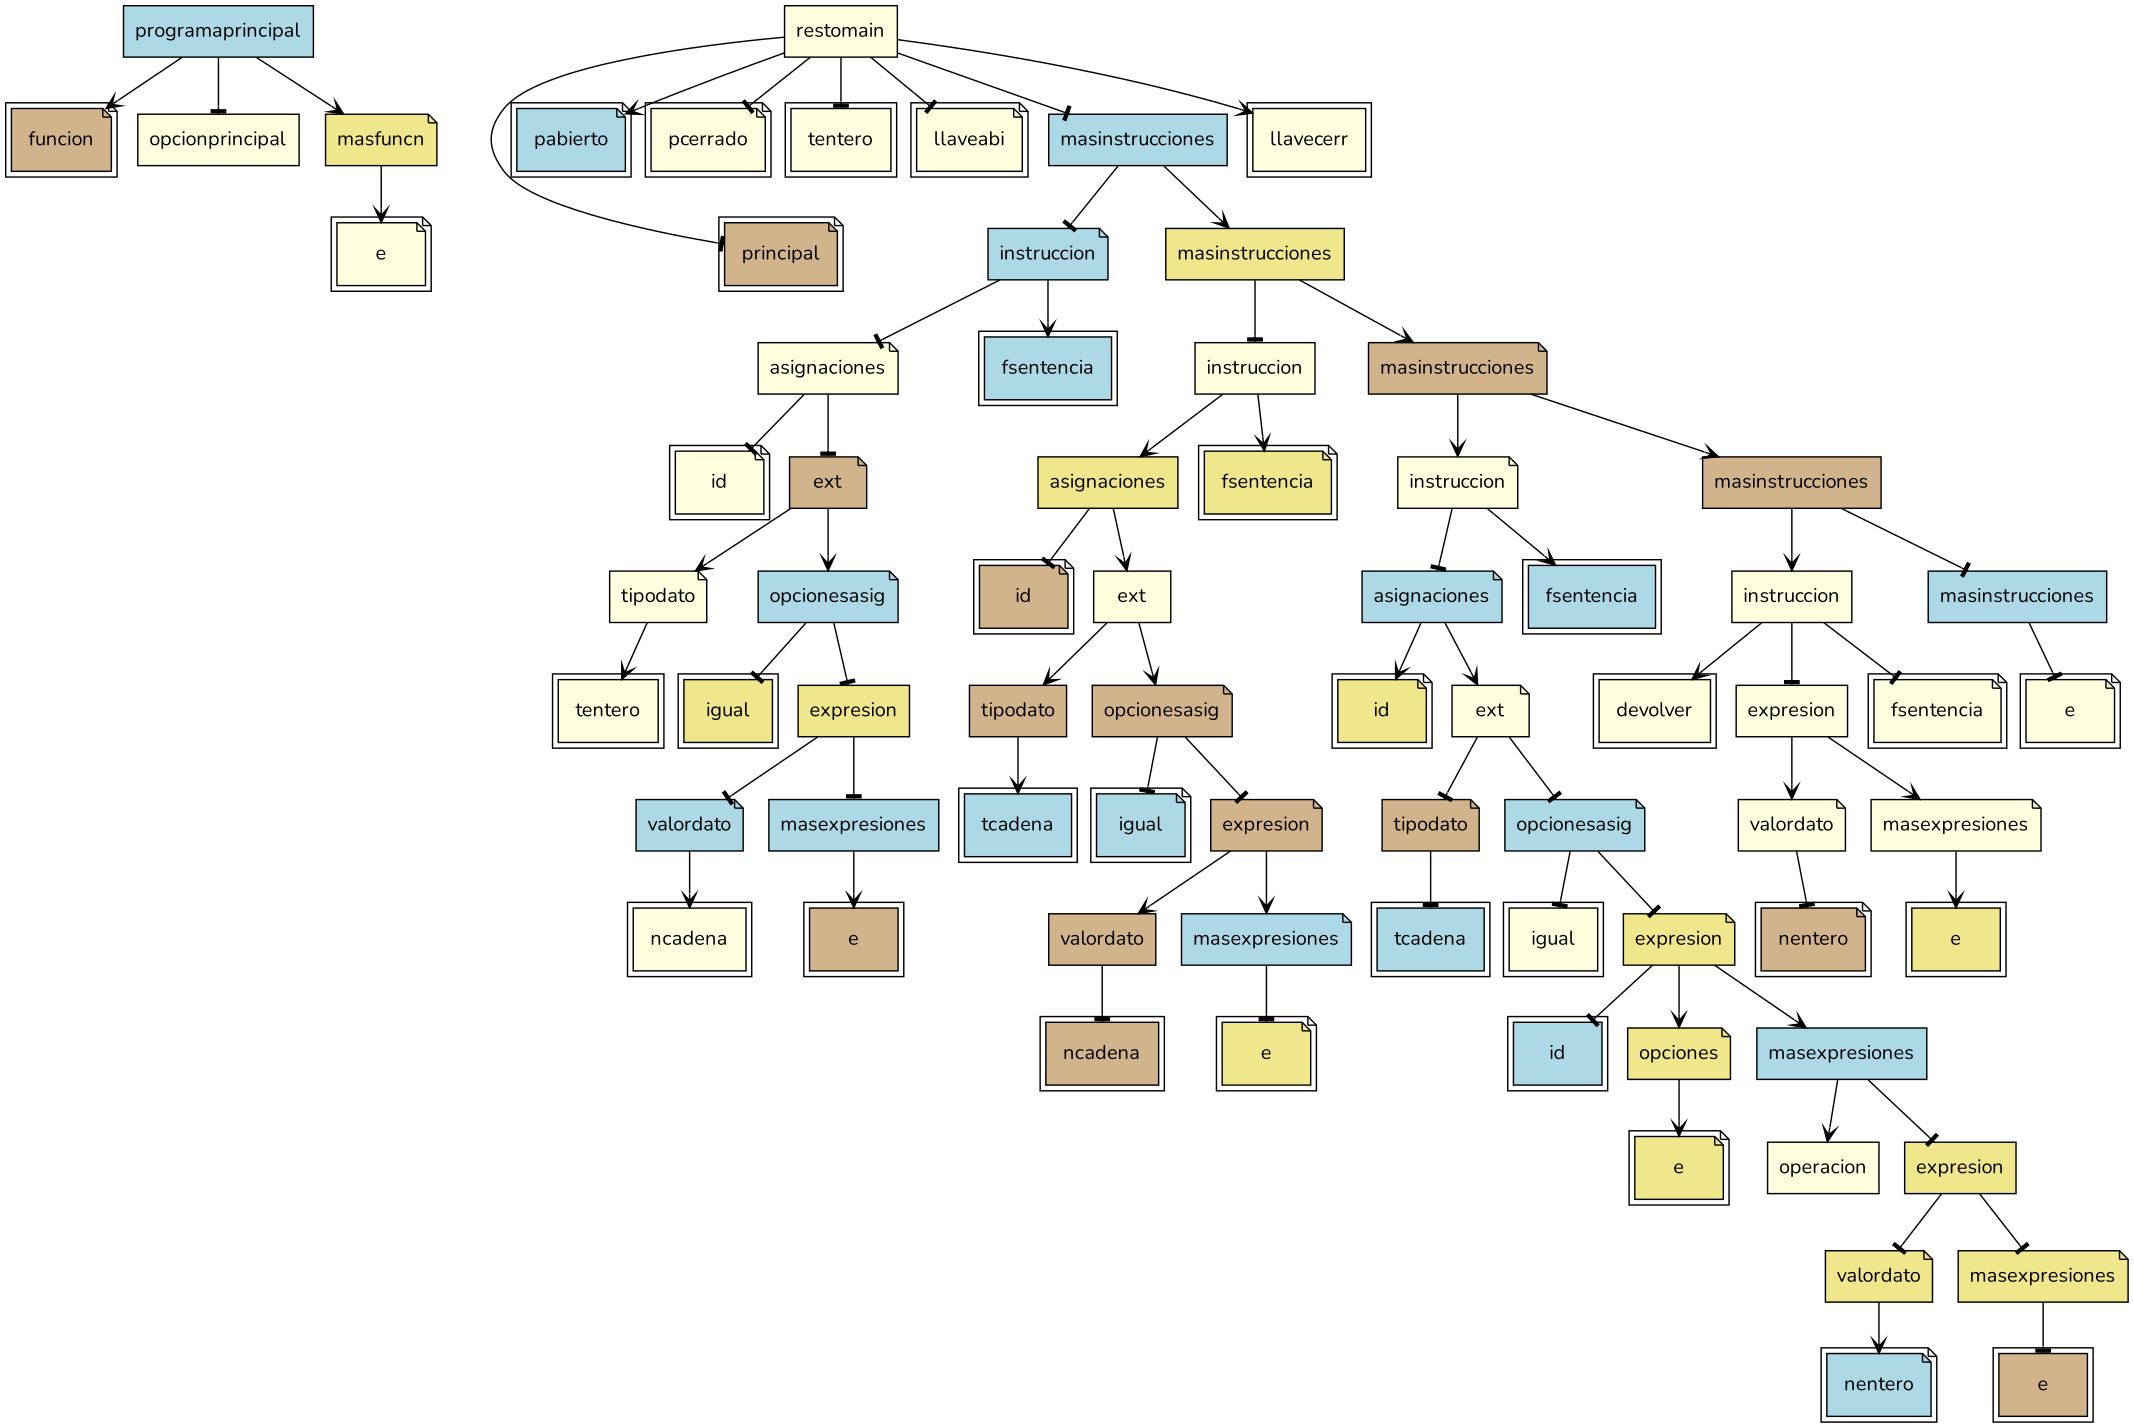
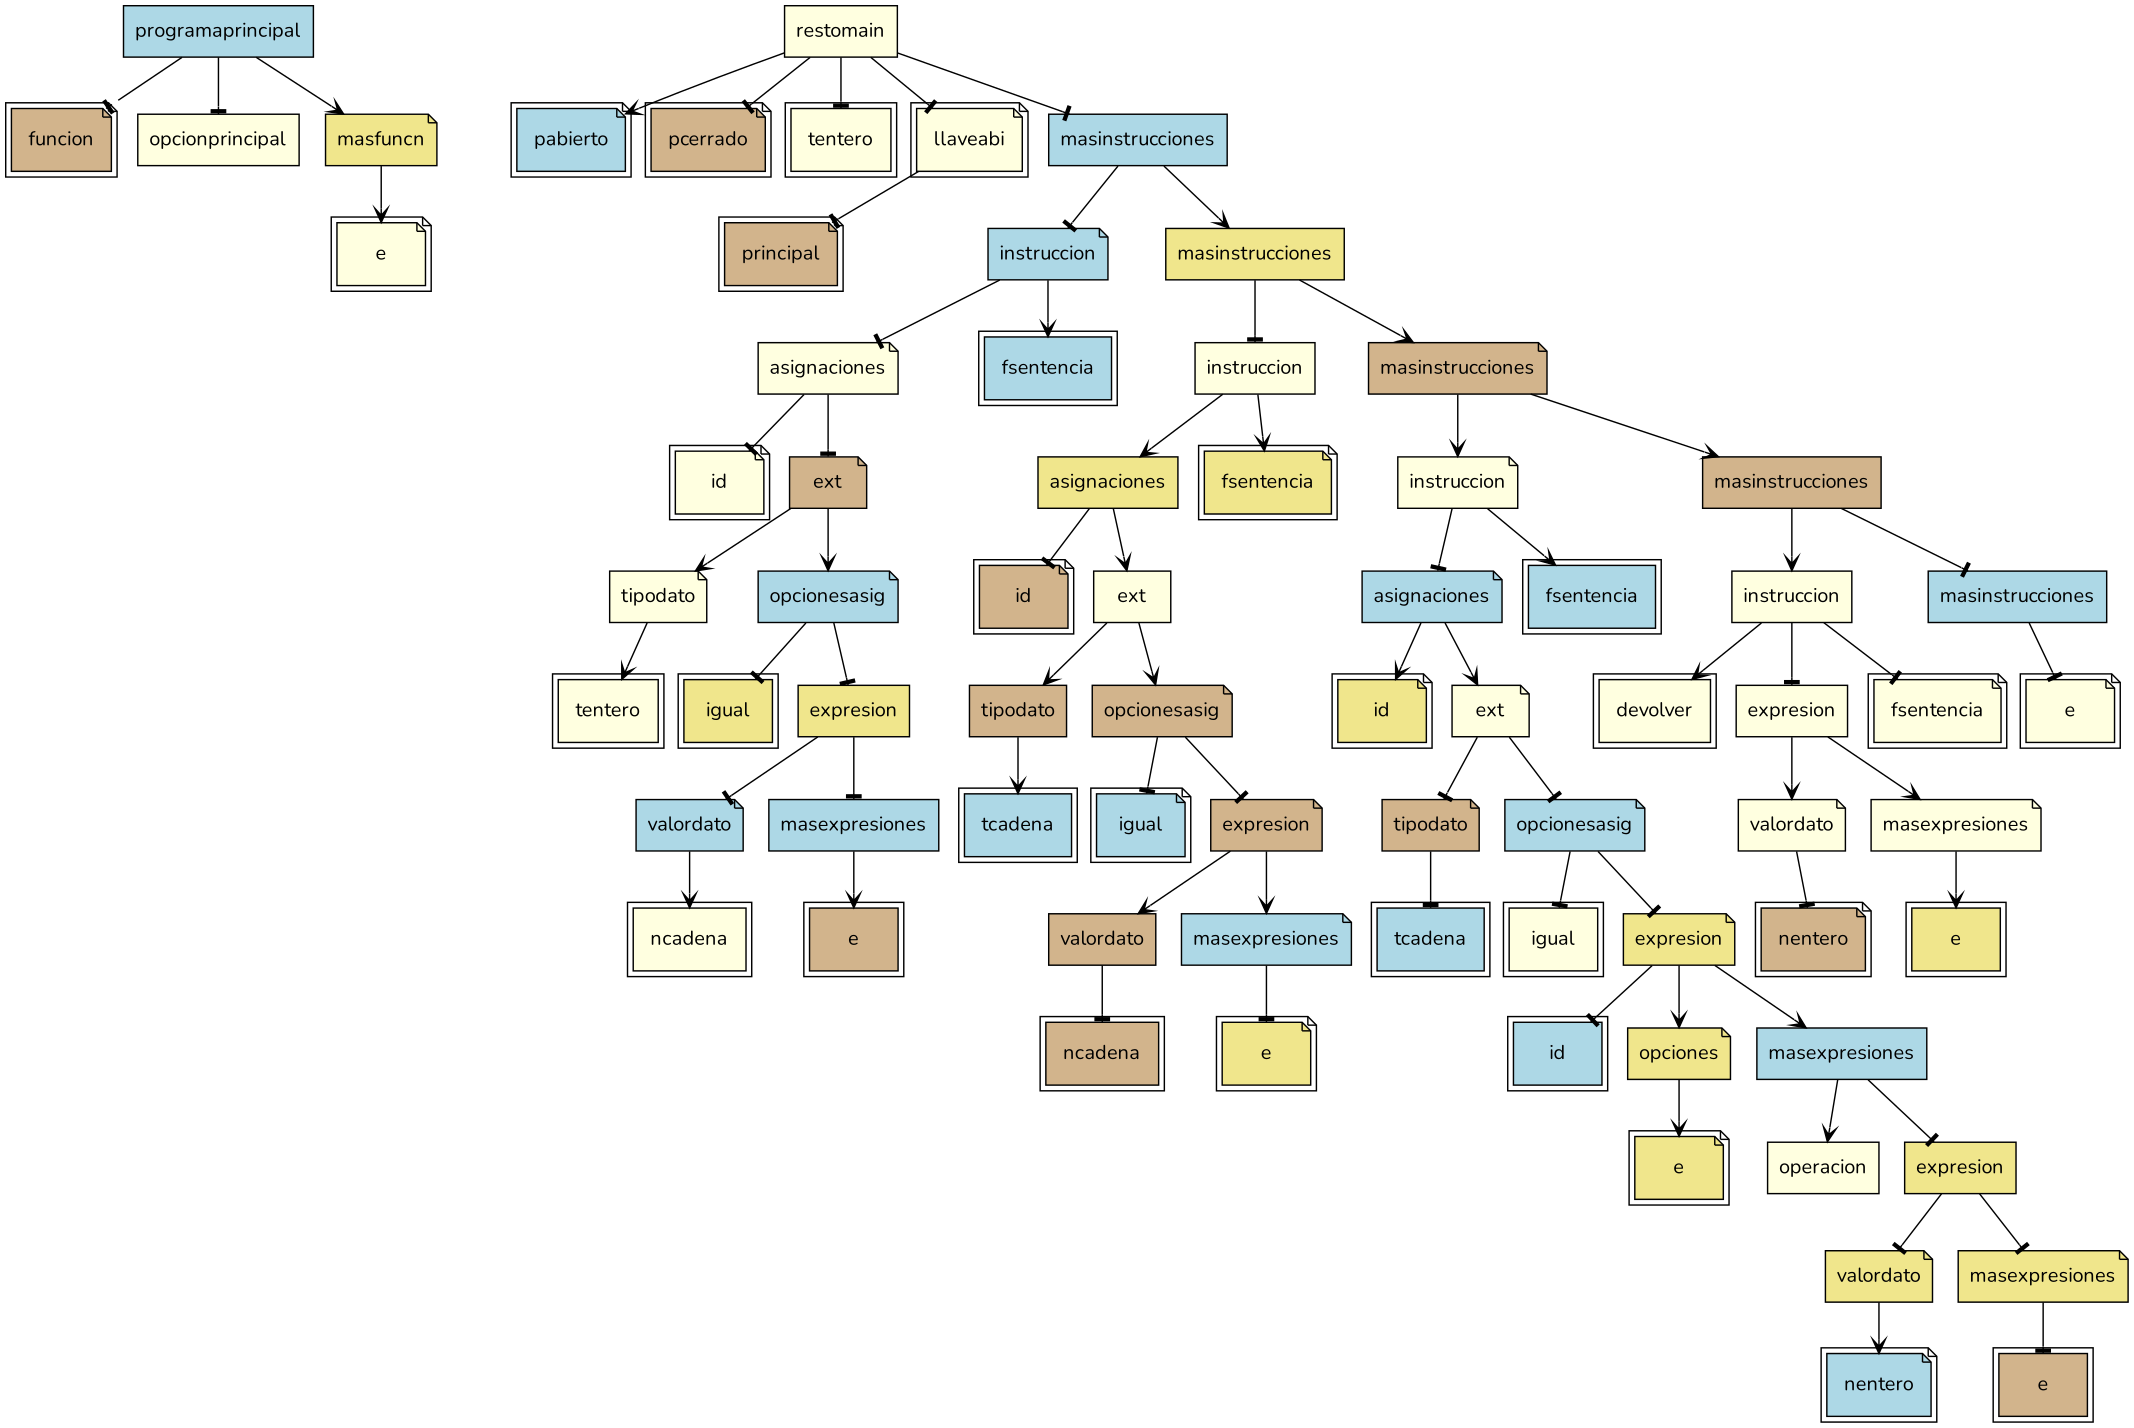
  digraph {
    fontname=Nunito
    node [fillcolor=lightyellow fontname=Nunito shape=note style=filled]
    edge [arrowhead=vee fontname=Nunito]
    n1 [fillcolor=lightblue label=programaprincipal shape=box]
    n2 [fillcolor=tan label=funcion peripheries=2]
    n3 [label=opcionprincipal shape=box]
    n4 [fillcolor=khaki label=masfuncn]
    n5 [label=e peripheries=2]
    n6 [label=restomain shape=box]
    n7 [fillcolor=tan label=principal peripheries=2]
    n8 [fillcolor=lightblue label=pabierto peripheries=2]
-   n9 [label=pcerrado peripheries=2]
+   n9 [fillcolor=tan label=pcerrado peripheries=2]
    n10 [label=tentero peripheries=2 shape=box]
    n11 [label=llaveabi peripheries=2]
    n12 [fillcolor=lightblue label=masinstrucciones shape=box]
-   n13 [label=llavecerr peripheries=2 shape=box]
    n14 [fillcolor=lightblue label=instruccion]
    n15 [fillcolor=khaki label=masinstrucciones shape=box]
    n16 [label=asignaciones]
    n17 [fillcolor=lightblue label=fsentencia peripheries=2 shape=box]
    n18 [label=instruccion shape=box]
    n19 [fillcolor=tan label=masinstrucciones]
    n20 [label=id peripheries=2]
    n21 [fillcolor=tan label=ext]
    n22 [label=tipodato]
    n23 [fillcolor=lightblue label=opcionesasig]
    n24 [label=tentero peripheries=2 shape=box]
    n25 [fillcolor=khaki label=igual peripheries=2 shape=box]
    n26 [fillcolor=khaki label=expresion shape=box]
    n27 [fillcolor=lightblue label=valordato]
    n28 [fillcolor=lightblue label=masexpresiones shape=box]
    n29 [label=ncadena peripheries=2 shape=box]
    n30 [fillcolor=tan label=e peripheries=2 shape=box]
    n31 [fillcolor=khaki label=asignaciones shape=box]
    n32 [fillcolor=khaki label=fsentencia peripheries=2]
    n33 [label=instruccion]
    n34 [fillcolor=tan label=masinstrucciones shape=box]
    n35 [fillcolor=tan label=id peripheries=2]
    n36 [label=ext shape=box]
    n37 [fillcolor=tan label=tipodato shape=box]
    n38 [fillcolor=tan label=opcionesasig]
    n39 [fillcolor=lightblue label=tcadena peripheries=2 shape=box]
    n40 [fillcolor=lightblue label=igual peripheries=2]
    n41 [fillcolor=tan label=expresion]
    n42 [fillcolor=tan label=valordato shape=box]
    n43 [fillcolor=lightblue label=masexpresiones]
    n44 [fillcolor=tan label=ncadena peripheries=2 shape=box]
    n45 [fillcolor=khaki label=e peripheries=2]
    n46 [fillcolor=lightblue label=asignaciones]
    n47 [fillcolor=lightblue label=fsentencia peripheries=2 shape=box]
    n48 [label=instruccion shape=box]
    n49 [fillcolor=lightblue label=masinstrucciones shape=box]
    n50 [fillcolor=khaki label=id peripheries=2]
    n51 [label=ext]
    n52 [fillcolor=tan label=tipodato]
    n53 [fillcolor=lightblue label=opcionesasig]
    n54 [fillcolor=lightblue label=tcadena peripheries=2 shape=box]
    n55 [label=igual peripheries=2 shape=box]
    n56 [fillcolor=khaki label=expresion]
    n57 [fillcolor=lightblue label=id peripheries=2 shape=box]
    n58 [fillcolor=khaki label=opciones]
    n59 [fillcolor=lightblue label=masexpresiones shape=box]
    n60 [fillcolor=khaki label=e peripheries=2]
    n61 [label=operacion shape=box]
    n62 [fillcolor=khaki label=expresion shape=box]
    n63 [fillcolor=khaki label=valordato]
    n64 [fillcolor=khaki label=masexpresiones]
    n65 [fillcolor=lightblue label=nentero peripheries=2]
    n66 [fillcolor=tan label=e peripheries=2 shape=box]
    n67 [label=devolver peripheries=2 shape=box]
    n68 [label=expresion shape=box]
    n69 [label=fsentencia peripheries=2]
    n70 [label=e peripheries=2]
    n71 [label=valordato]
    n72 [label=masexpresiones]
    n73 [fillcolor=tan label=nentero peripheries=2]
    n74 [fillcolor=khaki label=e peripheries=2 shape=box]
-   n1 -> n2
+   n1 -> n2 [arrowhead=tee]
    n1 -> n3 [arrowhead=tee]
    n1 -> n4
    n4 -> n5
-   n6 -> n7 [arrowhead=tee]
+   n11 -> n7 [arrowhead=tee]
    n6 -> n8
    n6 -> n9 [arrowhead=tee]
    n6 -> n10 [arrowhead=tee]
    n6 -> n11 [arrowhead=tee]
    n6 -> n12 [arrowhead=tee]
-   n6 -> n13
    n12 -> n14 [arrowhead=tee]
    n12 -> n15
    n14 -> n16 [arrowhead=tee]
    n14 -> n17
    n15 -> n18 [arrowhead=tee]
    n15 -> n19
    n16 -> n20 [arrowhead=tee]
    n16 -> n21 [arrowhead=tee]
    n18 -> n31
    n18 -> n32
    n19 -> n33
    n19 -> n34
    n21 -> n22
    n21 -> n23
    n22 -> n24
    n23 -> n25 [arrowhead=tee]
    n23 -> n26 [arrowhead=tee]
    n26 -> n27 [arrowhead=tee]
    n26 -> n28 [arrowhead=tee]
    n27 -> n29
    n28 -> n30
    n31 -> n35 [arrowhead=tee]
    n31 -> n36
    n33 -> n46 [arrowhead=tee]
    n33 -> n47
    n34 -> n48
    n34 -> n49 [arrowhead=tee]
    n36 -> n37
    n36 -> n38
    n37 -> n39
    n38 -> n40 [arrowhead=tee]
    n38 -> n41 [arrowhead=tee]
    n41 -> n42
    n41 -> n43
    n42 -> n44 [arrowhead=tee]
    n43 -> n45 [arrowhead=tee]
    n46 -> n50
    n46 -> n51
    n48 -> n67
    n48 -> n68 [arrowhead=tee]
    n48 -> n69 [arrowhead=tee]
    n49 -> n70 [arrowhead=tee]
    n51 -> n52 [arrowhead=tee]
    n51 -> n53 [arrowhead=tee]
    n52 -> n54 [arrowhead=tee]
    n53 -> n55 [arrowhead=tee]
    n53 -> n56 [arrowhead=tee]
    n56 -> n57 [arrowhead=tee]
    n56 -> n58
    n56 -> n59
    n58 -> n60
    n59 -> n61
    n59 -> n62 [arrowhead=tee]
    n62 -> n63 [arrowhead=tee]
    n62 -> n64 [arrowhead=tee]
    n63 -> n65
    n64 -> n66 [arrowhead=tee]
    n68 -> n71
    n68 -> n72
    n71 -> n73 [arrowhead=tee]
    n72 -> n74
  }
